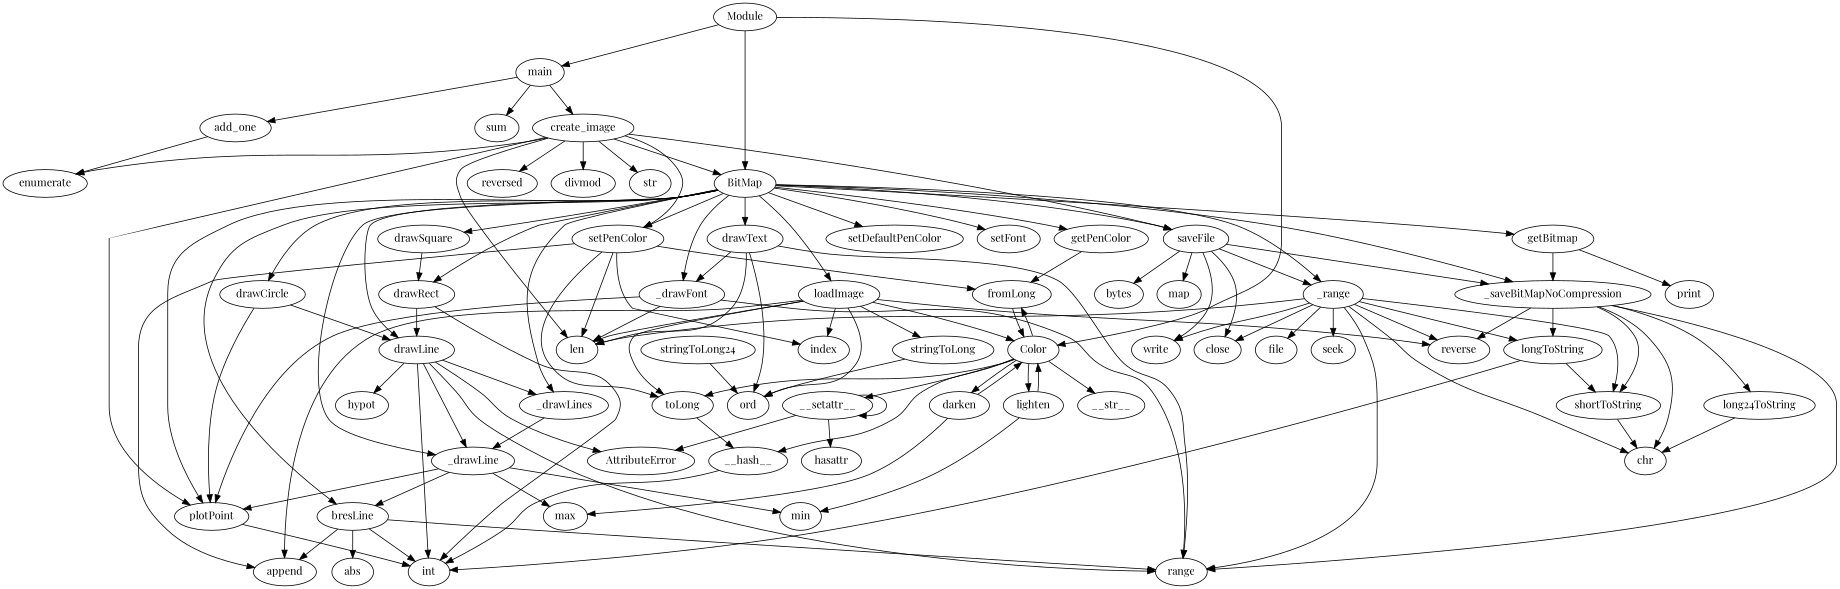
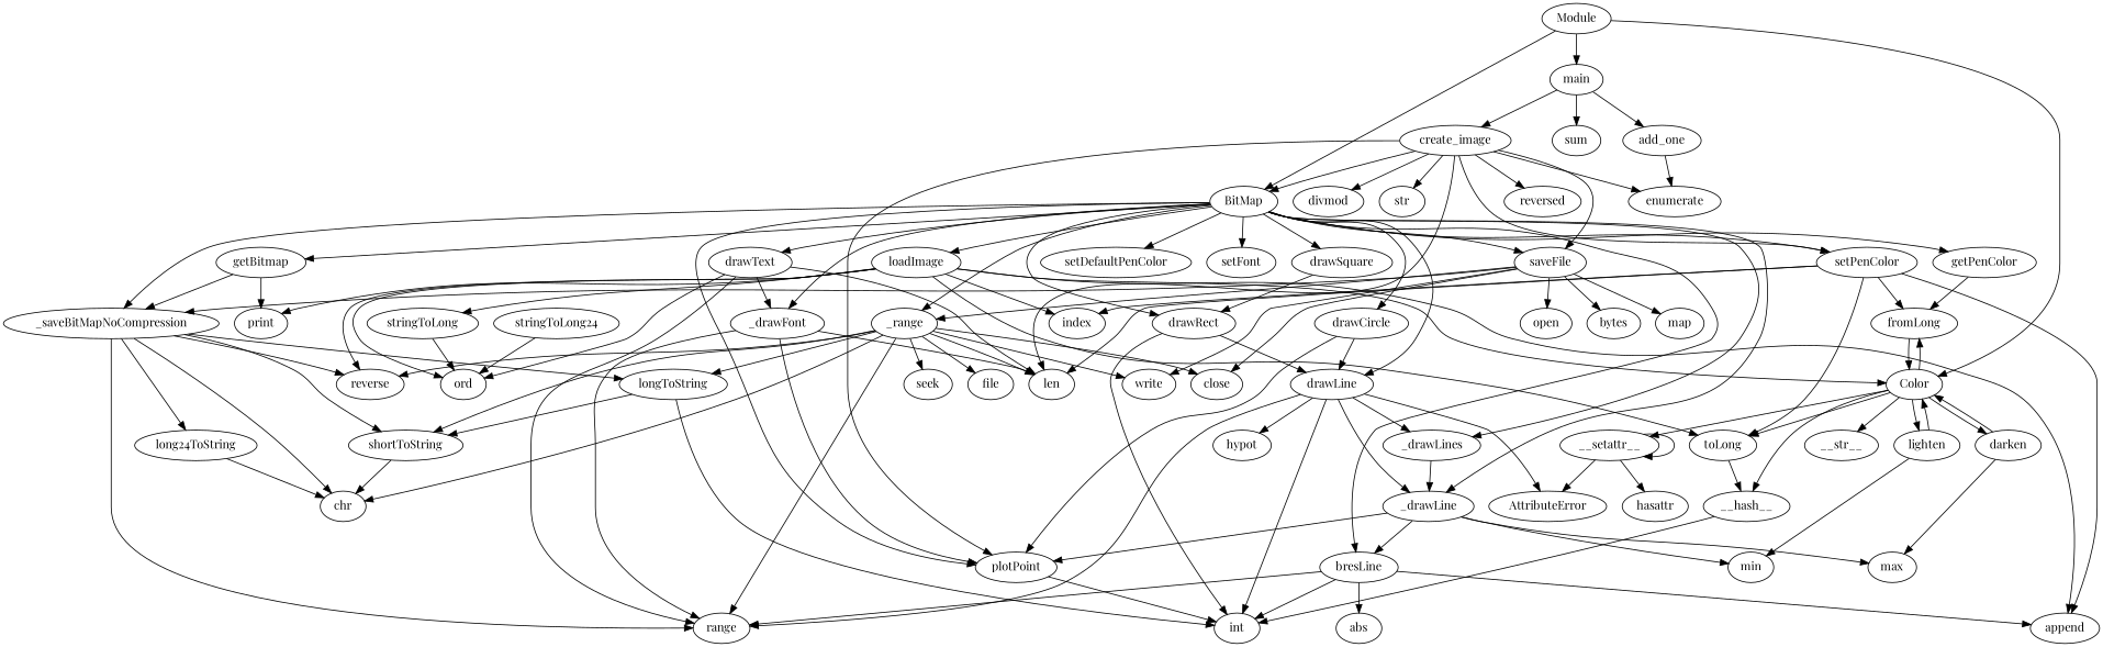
  digraph {
    fontname="Playfair Display"
    node [fontname="Playfair Display"]
    edge [fontname="Playfair Display"]
    main
    create_image
    add_one
    sum
    enumerate
    BitMap
    len
    setPenColor
    plotPoint
    reversed
    divmod
    saveFile
    str
    setDefaultPenColor
    getPenColor
    drawRect
    drawLine
    drawSquare
    bresLine
    _drawLine
    _drawLines
    drawCircle
    _saveBitMapNoCompression
    n24 [label=_range]
    getBitmap
    _drawFont
    drawText
    setFont
    loadImage
    toLong
    fromLong
    index
    append
    int
    write
    close
+   open
    bytes
    map
    AttributeError
    range
    hypot
    abs
    min
    max
    shortToString
    chr
    longToString
    long24ToString
    reverse
    file
    seek
    print
    ord
    stringToLong
    Color
    __hash__
    stringToLong24
    __setattr__
    hasattr
    lighten
    __str__
    darken
    Module
    main -> create_image
    main -> add_one
    main -> sum
    create_image -> enumerate
    create_image -> BitMap
    create_image -> len
    create_image -> setPenColor
    create_image -> plotPoint
    create_image -> reversed
    create_image -> divmod
    create_image -> saveFile
    create_image -> str
    add_one -> enumerate
    BitMap -> setPenColor
    BitMap -> plotPoint
    BitMap -> saveFile
    BitMap -> setDefaultPenColor
    BitMap -> getPenColor
    BitMap -> drawRect
    BitMap -> drawLine
    BitMap -> drawSquare
    BitMap -> bresLine
    BitMap -> _drawLine
    BitMap -> _drawLines
    BitMap -> drawCircle
    BitMap -> _saveBitMapNoCompression
    BitMap -> n24
    BitMap -> getBitmap
    BitMap -> _drawFont
    BitMap -> drawText
    BitMap -> setFont
    BitMap -> loadImage
    setPenColor -> len
    setPenColor -> toLong
    setPenColor -> fromLong
    setPenColor -> index
    setPenColor -> append
    plotPoint -> int
    saveFile -> _saveBitMapNoCompression
    saveFile -> n24
    saveFile -> write
    saveFile -> close
+   saveFile -> open
    saveFile -> bytes
    saveFile -> map
    getPenColor -> fromLong
    drawRect -> drawLine
    drawRect -> int
    drawLine -> _drawLine
    drawLine -> _drawLines
    drawLine -> int
    drawLine -> AttributeError
    drawLine -> range
    drawLine -> hypot
    drawSquare -> drawRect
    bresLine -> append
    bresLine -> int
    bresLine -> range
    bresLine -> abs
    _drawLine -> plotPoint
    _drawLine -> bresLine
    _drawLine -> min
    _drawLine -> max
    _drawLines -> _drawLine
    drawCircle -> plotPoint
    drawCircle -> drawLine
    _saveBitMapNoCompression -> range
    _saveBitMapNoCompression -> shortToString
    _saveBitMapNoCompression -> chr
    _saveBitMapNoCompression -> longToString
    _saveBitMapNoCompression -> long24ToString
    _saveBitMapNoCompression -> reverse
    n24 -> len
    n24 -> write
    n24 -> close
    n24 -> range
    n24 -> shortToString
    n24 -> chr
    n24 -> longToString
    n24 -> reverse
    n24 -> file
    n24 -> seek
    getBitmap -> _saveBitMapNoCompression
    getBitmap -> print
    _drawFont -> len
    _drawFont -> plotPoint
    _drawFont -> range
    drawText -> len
    drawText -> _drawFont
    drawText -> range
    drawText -> ord
-   loadImage -> len
+   loadImage -> print
    loadImage -> toLong
    loadImage -> index
    loadImage -> append
    loadImage -> reverse
    loadImage -> ord
    loadImage -> stringToLong
    loadImage -> Color
    toLong -> __hash__
    fromLong -> Color
    shortToString -> chr
    longToString -> int
    longToString -> shortToString
    long24ToString -> chr
    stringToLong -> ord
    Color -> toLong
    Color -> fromLong
    Color -> __hash__
    Color -> __setattr__
    Color -> lighten
    Color -> __str__
    Color -> darken
    __hash__ -> int
    stringToLong24 -> ord
    __setattr__ -> AttributeError
    __setattr__ -> __setattr__
    __setattr__ -> hasattr
    lighten -> min
    lighten -> Color
    darken -> max
    darken -> Color
    Module -> main
    Module -> BitMap
    Module -> Color
  }
